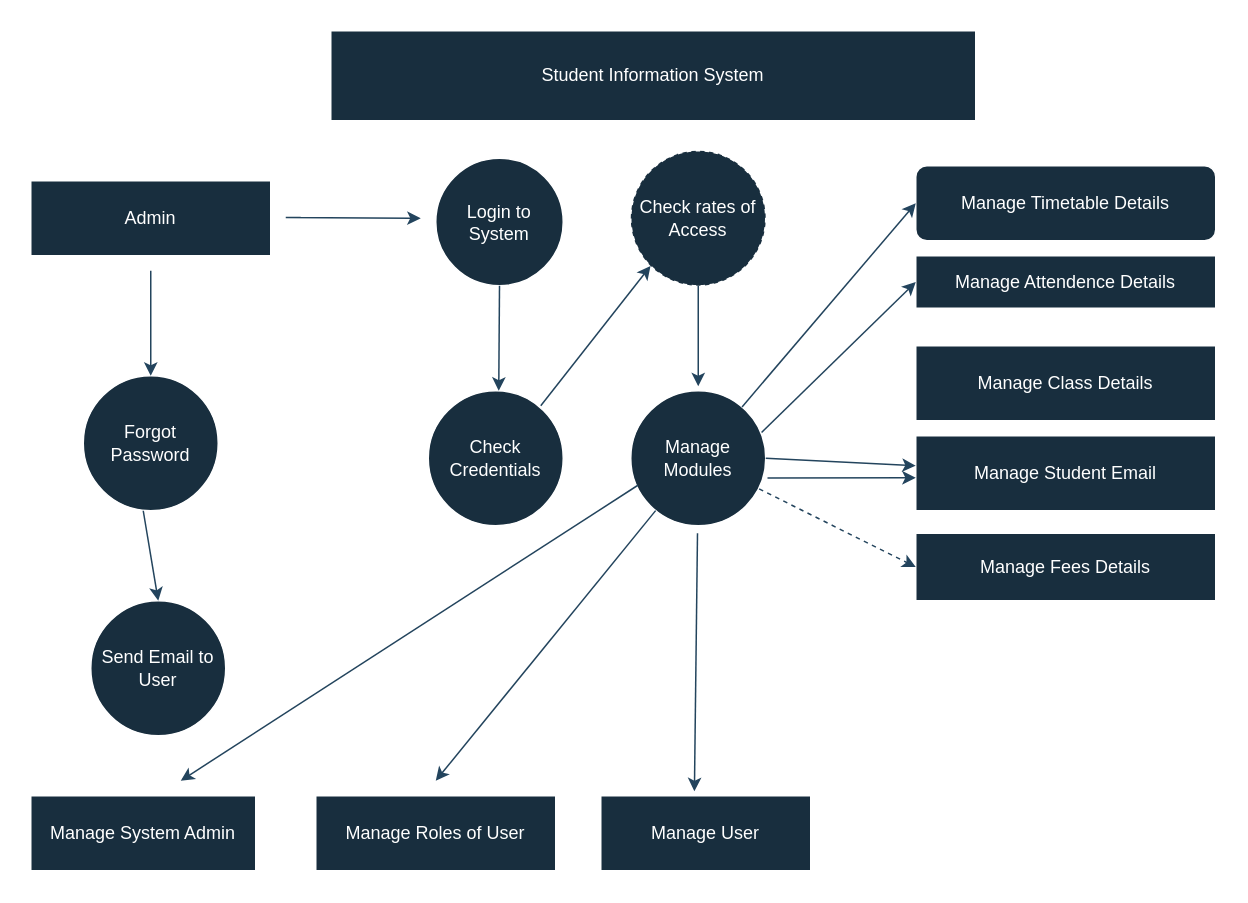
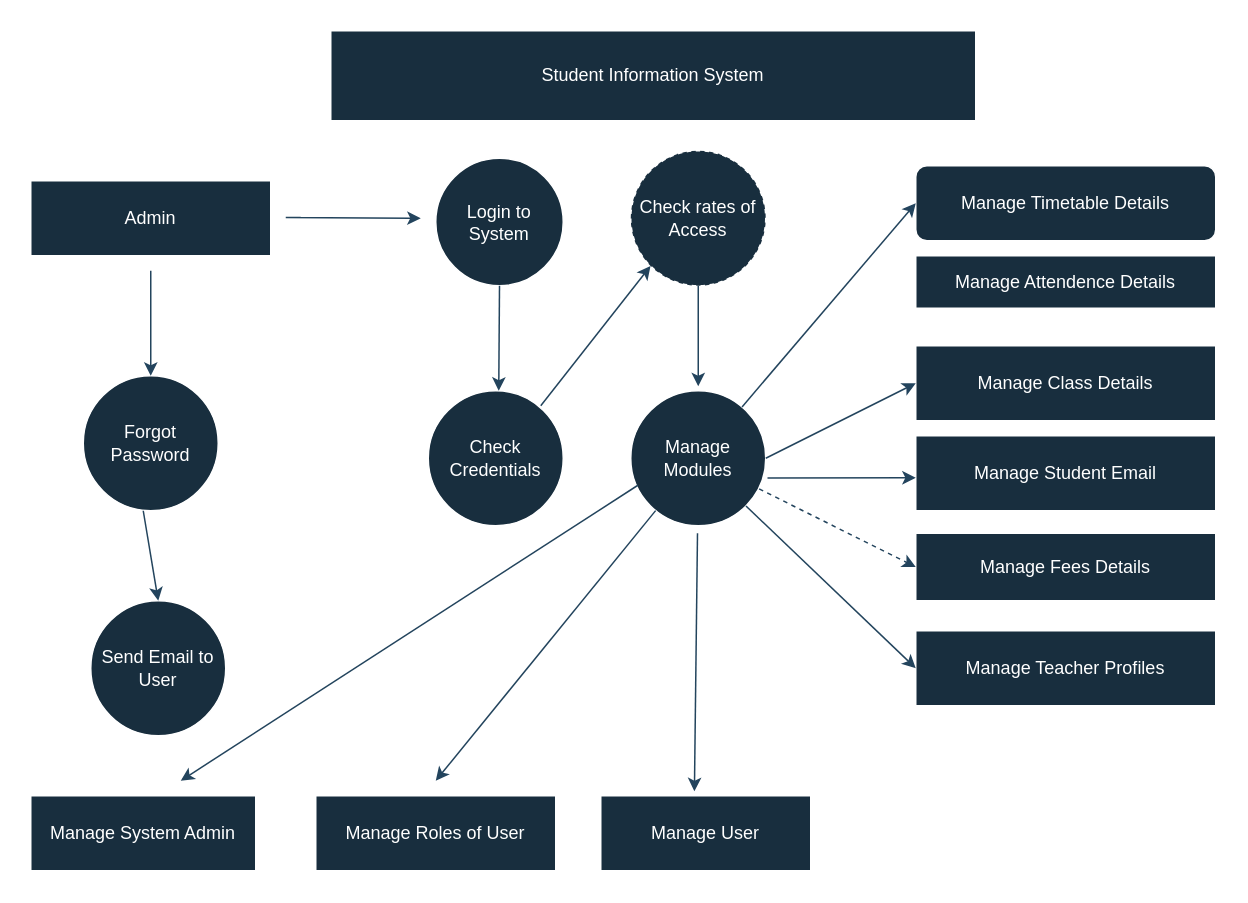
  <mxCell id="0" />
  <mxCell id="1" parent="0" />
  <mxCell id="2" value="Admin" style="rounded=0;whiteSpace=wrap;html=1;labelBackgroundColor=none;fillColor=#182E3E;strokeColor=#FFFFFF;fontColor=#FFFFFF;" vertex="1" parent="1"><mxGeometry x="20" y="120" width="160" height="50" as="geometry" /></mxCell>
  <mxCell id="3" value="Login to System" style="ellipse;whiteSpace=wrap;html=1;aspect=fixed;labelBackgroundColor=none;fillColor=#182E3E;strokeColor=#FFFFFF;fontColor=#FFFFFF;" vertex="1" parent="1"><mxGeometry x="290" y="105" width="85" height="85" as="geometry" /></mxCell>
  <mxCell id="4" style="edgeStyle=orthogonalEdgeStyle;rounded=0;orthogonalLoop=1;jettySize=auto;html=1;exitX=0.5;exitY=1;exitDx=0;exitDy=0;labelBackgroundColor=none;strokeColor=#23445D;fontColor=default;" edge="1" parent="1" source="2" target="2"><mxGeometry relative="1" as="geometry" /></mxCell>
  <mxCell id="5" value="Check Credentials" style="ellipse;whiteSpace=wrap;html=1;aspect=fixed;labelBackgroundColor=none;fillColor=#182E3E;strokeColor=#FFFFFF;fontColor=#FFFFFF;" vertex="1" parent="1"><mxGeometry x="285" y="260" width="90" height="90" as="geometry" /></mxCell>
  <mxCell id="6" value="Check rates of Access" style="ellipse;whiteSpace=wrap;html=1;aspect=fixed;labelBackgroundColor=none;fillColor=#182E3E;strokeColor=#FFFFFF;fontColor=#FFFFFF;dashed=1;" vertex="1" parent="1"><mxGeometry x="420" y="100" width="90" height="90" as="geometry" /></mxCell>
  <mxCell id="7" value="Manage Modules" style="ellipse;whiteSpace=wrap;html=1;aspect=fixed;labelBackgroundColor=none;fillColor=#182E3E;strokeColor=#FFFFFF;fontColor=#FFFFFF;" vertex="1" parent="1"><mxGeometry x="420" y="260" width="90" height="90" as="geometry" /></mxCell>
  <mxCell id="8" value="Manage Timetable Details" style="whiteSpace=wrap;html=1;labelBackgroundColor=none;fillColor=#182E3E;strokeColor=#FFFFFF;fontColor=#FFFFFF;rounded=1;" vertex="1" parent="1"><mxGeometry x="610" y="110" width="200" height="50" as="geometry" /></mxCell>
  <mxCell id="9" value="Student Information System" style="rounded=0;whiteSpace=wrap;html=1;labelBackgroundColor=none;fillColor=#182E3E;strokeColor=#FFFFFF;fontColor=#FFFFFF;" vertex="1" parent="1"><mxGeometry x="220" y="20" width="430" height="60" as="geometry" /></mxCell>
  <mxCell id="10" value="Manage Attendence Details" style="rounded=0;whiteSpace=wrap;html=1;labelBackgroundColor=none;fillColor=#182E3E;strokeColor=#FFFFFF;fontColor=#FFFFFF;" vertex="1" parent="1"><mxGeometry x="610" y="170" width="200" height="35" as="geometry" /></mxCell>
  <mxCell id="11" value="Manage Class Details" style="rounded=0;whiteSpace=wrap;html=1;labelBackgroundColor=none;fillColor=#182E3E;strokeColor=#FFFFFF;fontColor=#FFFFFF;" vertex="1" parent="1"><mxGeometry x="610" y="230" width="200" height="50" as="geometry" /></mxCell>
  <mxCell id="12" value="Manage Student Email" style="rounded=0;whiteSpace=wrap;html=1;labelBackgroundColor=none;fillColor=#182E3E;strokeColor=#FFFFFF;fontColor=#FFFFFF;" vertex="1" parent="1"><mxGeometry x="610" y="290" width="200" height="50" as="geometry" /></mxCell>
  <mxCell id="13" value="Manage Fees Details" style="rounded=0;whiteSpace=wrap;html=1;labelBackgroundColor=none;fillColor=#182E3E;strokeColor=#FFFFFF;fontColor=#FFFFFF;" vertex="1" parent="1"><mxGeometry x="610" y="355" width="200" height="45" as="geometry" /></mxCell>
+ <mxCell id="14" value="Manage Teacher Profiles" style="rounded=0;whiteSpace=wrap;html=1;labelBackgroundColor=none;fillColor=#182E3E;strokeColor=#FFFFFF;fontColor=#FFFFFF;" vertex="1" parent="1"><mxGeometry x="610" y="420" width="200" height="50" as="geometry" /></mxCell>
  <mxCell id="15" value="Forgot Password" style="ellipse;whiteSpace=wrap;html=1;aspect=fixed;labelBackgroundColor=none;fillColor=#182E3E;strokeColor=#FFFFFF;fontColor=#FFFFFF;" vertex="1" parent="1"><mxGeometry x="55" y="250" width="90" height="90" as="geometry" /></mxCell>
  <mxCell id="16" value="Send Email to User" style="ellipse;whiteSpace=wrap;html=1;aspect=fixed;labelBackgroundColor=none;fillColor=#182E3E;strokeColor=#FFFFFF;fontColor=#FFFFFF;" vertex="1" parent="1"><mxGeometry x="60" y="400" width="90" height="90" as="geometry" /></mxCell>
  <mxCell id="17" value="" style="endArrow=classic;html=1;rounded=0;labelBackgroundColor=none;strokeColor=#23445D;fontColor=default;" edge="1" parent="1"><mxGeometry width="50" height="50" relative="1" as="geometry"><mxPoint x="200" y="144.5" as="sourcePoint" /><mxPoint x="280" y="145" as="targetPoint" /><Array as="points"><mxPoint x="190" y="144.5" /></Array></mxGeometry></mxCell>
  <mxCell id="18" value="" style="endArrow=classic;html=1;rounded=0;exitX=0.5;exitY=1;exitDx=0;exitDy=0;labelBackgroundColor=none;strokeColor=#23445D;fontColor=default;" edge="1" parent="1" source="3"><mxGeometry width="50" height="50" relative="1" as="geometry"><mxPoint x="332" y="200" as="sourcePoint" /><mxPoint x="332" y="260" as="targetPoint" /></mxGeometry></mxCell>
  <mxCell id="19" value="Manage System Admin" style="rounded=0;whiteSpace=wrap;html=1;labelBackgroundColor=none;fillColor=#182E3E;strokeColor=#FFFFFF;fontColor=#FFFFFF;" vertex="1" parent="1"><mxGeometry x="20" y="530" width="150" height="50" as="geometry" /></mxCell>
  <mxCell id="20" value="Manage Roles of User" style="rounded=0;whiteSpace=wrap;html=1;labelBackgroundColor=none;fillColor=#182E3E;strokeColor=#FFFFFF;fontColor=#FFFFFF;" vertex="1" parent="1"><mxGeometry x="210" y="530" width="160" height="50" as="geometry" /></mxCell>
  <mxCell id="21" value="Manage User" style="rounded=0;whiteSpace=wrap;html=1;labelBackgroundColor=none;fillColor=#182E3E;strokeColor=#FFFFFF;fontColor=#FFFFFF;" vertex="1" parent="1"><mxGeometry x="400" y="530" width="140" height="50" as="geometry" /></mxCell>
  <mxCell id="22" value="" style="endArrow=classic;html=1;rounded=0;entryX=0.5;entryY=0;entryDx=0;entryDy=0;labelBackgroundColor=none;strokeColor=#23445D;fontColor=default;" edge="1" parent="1" target="15"><mxGeometry width="50" height="50" relative="1" as="geometry"><mxPoint x="100" y="180" as="sourcePoint" /><mxPoint x="110" y="210" as="targetPoint" /><Array as="points" /></mxGeometry></mxCell>
  <mxCell id="23" value="" style="endArrow=classic;html=1;rounded=0;entryX=0.446;entryY=-0.06;entryDx=0;entryDy=0;entryPerimeter=0;labelBackgroundColor=none;strokeColor=#23445D;fontColor=default;" edge="1" parent="1" target="21"><mxGeometry width="50" height="50" relative="1" as="geometry"><mxPoint x="464.5" y="355" as="sourcePoint" /><mxPoint x="464.5" y="475" as="targetPoint" /></mxGeometry></mxCell>
  <mxCell id="24" value="" style="endArrow=classic;html=1;rounded=0;labelBackgroundColor=none;strokeColor=#23445D;fontColor=default;" edge="1" parent="1" source="7"><mxGeometry width="50" height="50" relative="1" as="geometry"><mxPoint x="450" y="360" as="sourcePoint" /><mxPoint x="290" y="520" as="targetPoint" /></mxGeometry></mxCell>
  <mxCell id="25" value="" style="endArrow=classic;html=1;rounded=0;exitX=0.5;exitY=1;exitDx=0;exitDy=0;labelBackgroundColor=none;strokeColor=#23445D;fontColor=default;" edge="1" parent="1" source="6"><mxGeometry width="50" height="50" relative="1" as="geometry"><mxPoint x="460" y="200" as="sourcePoint" /><mxPoint x="465" y="257" as="targetPoint" /></mxGeometry></mxCell>
  <mxCell id="26" value="" style="endArrow=classic;html=1;rounded=0;entryX=0;entryY=1;entryDx=0;entryDy=0;labelBackgroundColor=none;strokeColor=#23445D;fontColor=default;" edge="1" parent="1" target="6"><mxGeometry width="50" height="50" relative="1" as="geometry"><mxPoint x="360" y="270" as="sourcePoint" /><mxPoint x="410" y="220" as="targetPoint" /></mxGeometry></mxCell>
  <mxCell id="27" value="" style="endArrow=classic;html=1;rounded=0;entryX=0;entryY=0.5;entryDx=0;entryDy=0;labelBackgroundColor=none;strokeColor=#23445D;fontColor=default;" edge="1" parent="1" source="7" target="8"><mxGeometry width="50" height="50" relative="1" as="geometry"><mxPoint x="510" y="260" as="sourcePoint" /><mxPoint x="600" y="140" as="targetPoint" /></mxGeometry></mxCell>
  <mxCell id="28" value="" style="endArrow=classic;html=1;rounded=0;entryX=0.5;entryY=0;entryDx=0;entryDy=0;labelBackgroundColor=none;strokeColor=#23445D;fontColor=default;" edge="1" parent="1" target="16"><mxGeometry width="50" height="50" relative="1" as="geometry"><mxPoint x="95" y="340" as="sourcePoint" /><mxPoint x="140" y="320" as="targetPoint" /></mxGeometry></mxCell>
- <mxCell id="29" value="" style="endArrow=classic;html=1;rounded=0;exitX=0.969;exitY=0.309;exitDx=0;exitDy=0;exitPerimeter=0;entryX=0;entryY=0.5;entryDx=0;entryDy=0;labelBackgroundColor=none;strokeColor=#23445D;fontColor=default;" edge="1" parent="1" source="7" target="10"><mxGeometry width="50" height="50" relative="1" as="geometry"><mxPoint x="530" y="260" as="sourcePoint" /><mxPoint x="580" y="210" as="targetPoint" /></mxGeometry></mxCell>
- <mxCell id="30" value="" style="endArrow=classic;html=1;rounded=0;exitX=1;exitY=0.5;exitDx=0;exitDy=0;labelBackgroundColor=none;strokeColor=#23445D;fontColor=default;" edge="1" parent="1" source="7" target="12"><mxGeometry width="50" height="50" relative="1" as="geometry"><mxPoint x="520" y="310" as="sourcePoint" /><mxPoint x="570" y="260" as="targetPoint" /></mxGeometry></mxCell>
+ <mxCell id="30" value="" style="endArrow=classic;html=1;rounded=0;entryX=0;entryY=0.5;entryDx=0;entryDy=0;exitX=1;exitY=0.5;exitDx=0;exitDy=0;labelBackgroundColor=none;strokeColor=#23445D;fontColor=default;" edge="1" parent="1" source="7" target="11"><mxGeometry width="50" height="50" relative="1" as="geometry"><mxPoint x="520" y="310" as="sourcePoint" /><mxPoint x="570" y="260" as="targetPoint" /></mxGeometry></mxCell>
  <mxCell id="31" value="" style="endArrow=classic;html=1;rounded=0;exitX=1.013;exitY=0.647;exitDx=0;exitDy=0;exitPerimeter=0;labelBackgroundColor=none;strokeColor=#23445D;fontColor=default;" edge="1" parent="1" source="7"><mxGeometry width="50" height="50" relative="1" as="geometry"><mxPoint x="510" y="370" as="sourcePoint" /><mxPoint x="610" y="318" as="targetPoint" /></mxGeometry></mxCell>
  <mxCell id="32" value="" style="endArrow=classic;html=1;rounded=0;entryX=0;entryY=0.5;entryDx=0;entryDy=0;exitX=0.951;exitY=0.727;exitDx=0;exitDy=0;exitPerimeter=0;labelBackgroundColor=none;strokeColor=#23445D;fontColor=default;dashed=1;" edge="1" parent="1" source="7" target="13"><mxGeometry width="50" height="50" relative="1" as="geometry"><mxPoint x="500" y="320" as="sourcePoint" /><mxPoint x="570" y="340" as="targetPoint" /></mxGeometry></mxCell>
  <mxCell id="33" value="" style="endArrow=classic;html=1;rounded=0;exitX=0.053;exitY=0.7;exitDx=0;exitDy=0;exitPerimeter=0;labelBackgroundColor=none;strokeColor=#23445D;fontColor=default;" edge="1" parent="1" source="7"><mxGeometry width="50" height="50" relative="1" as="geometry"><mxPoint x="410" y="340" as="sourcePoint" /><mxPoint x="120" y="520" as="targetPoint" /></mxGeometry></mxCell>
+ <mxCell id="34" value="" style="endArrow=classic;html=1;rounded=0;entryX=0;entryY=0.5;entryDx=0;entryDy=0;exitX=1;exitY=1;exitDx=0;exitDy=0;labelBackgroundColor=none;strokeColor=#23445D;fontColor=default;" edge="1" parent="1" source="7" target="14"><mxGeometry width="50" height="50" relative="1" as="geometry"><mxPoint x="510" y="420" as="sourcePoint" /><mxPoint x="560" y="370" as="targetPoint" /></mxGeometry></mxCell>
